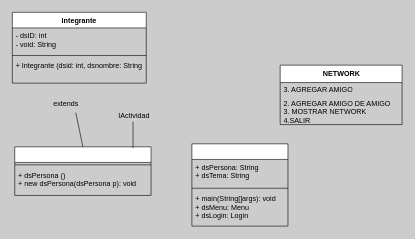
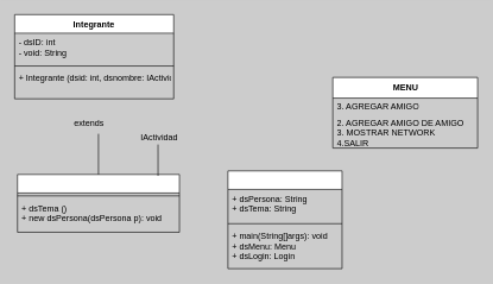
  <mxCell id="0" />
  <mxCell id="1" parent="0" />
  <mxCell id="2" value="Integrante" style="swimlane;fontStyle=1;align=center;verticalAlign=top;childLayout=stackLayout;horizontal=1;startSize=26;horizontalStack=0;resizeParent=1;resizeParentMax=0;resizeLast=0;collapsible=1;marginBottom=0;" parent="1" vertex="1"><mxGeometry x="20" y="20" width="223" height="118" as="geometry" /></mxCell>
  <mxCell id="3" value="- dsID: int&#10;- void: String" style="text;strokeColor=none;fillColor=none;align=left;verticalAlign=top;spacingLeft=4;spacingRight=4;overflow=hidden;rotatable=0;points=[[0,0.5],[1,0.5]];portConstraint=eastwest;fontColor=#000000;" parent="2" vertex="1"><mxGeometry y="26" width="223" height="42" as="geometry" /></mxCell>
  <mxCell id="4" value="" style="line;strokeWidth=1;fillColor=none;align=left;verticalAlign=middle;spacingTop=-1;spacingLeft=3;spacingRight=3;rotatable=0;labelPosition=right;points=[];portConstraint=eastwest;" parent="2" vertex="1"><mxGeometry y="68" width="223" height="8" as="geometry" /></mxCell>
- <mxCell id="5" value="+ Integrante (dsid: int, dsnombre: String  )" style="text;strokeColor=none;fillColor=none;align=left;verticalAlign=top;spacingLeft=4;spacingRight=4;overflow=hidden;rotatable=0;points=[[0,0.5],[1,0.5]];portConstraint=eastwest;fontColor=#000000;" parent="2" vertex="1"><mxGeometry y="76" width="223" height="42" as="geometry" /></mxCell>
+ <mxCell id="5" value="+ Integrante (dsid: int, dsnombre: IActividad  )" style="text;strokeColor=none;fillColor=none;align=left;verticalAlign=top;spacingLeft=4;spacingRight=4;overflow=hidden;rotatable=0;points=[[0,0.5],[1,0.5]];portConstraint=eastwest;fontColor=#000000;" parent="2" vertex="1"><mxGeometry y="76" width="223" height="42" as="geometry" /></mxCell>
  <mxCell id="6" value="Persona" style="swimlane;fontStyle=1;align=center;verticalAlign=top;childLayout=stackLayout;horizontal=1;startSize=26;horizontalStack=0;resizeParent=1;resizeParentMax=0;resizeLast=0;collapsible=1;marginBottom=0;fontColor=#FFFFFF;" parent="1" vertex="1"><mxGeometry x="24" y="244" width="227" height="81" as="geometry" /></mxCell>
  <mxCell id="7" value="" style="line;strokeWidth=1;fillColor=none;align=left;verticalAlign=middle;spacingTop=-1;spacingLeft=3;spacingRight=3;rotatable=0;labelPosition=right;points=[];portConstraint=eastwest;fontColor=#000000;" parent="6" vertex="1"><mxGeometry y="26" width="227" height="8" as="geometry" /></mxCell>
- <mxCell id="8" value="+ dsPersona ()&#10;+ new dsPersona(dsPersona p): void" style="text;strokeColor=none;fillColor=none;align=left;verticalAlign=top;spacingLeft=4;spacingRight=4;overflow=hidden;rotatable=0;points=[[0,0.5],[1,0.5]];portConstraint=eastwest;fontColor=#000000;" parent="6" vertex="1"><mxGeometry y="34" width="227" height="47" as="geometry" /></mxCell>
+ <mxCell id="8" value="+ dsTema ()&#10;+ new dsPersona(dsPersona p): void" style="text;strokeColor=none;fillColor=none;align=left;verticalAlign=top;spacingLeft=4;spacingRight=4;overflow=hidden;rotatable=0;points=[[0,0.5],[1,0.5]];portConstraint=eastwest;fontColor=#000000;" parent="6" vertex="1"><mxGeometry y="34" width="227" height="47" as="geometry" /></mxCell>
  <mxCell id="9" value="App" style="swimlane;fontStyle=1;align=center;verticalAlign=top;childLayout=stackLayout;horizontal=1;startSize=26;horizontalStack=0;resizeParent=1;resizeParentMax=0;resizeLast=0;collapsible=1;marginBottom=0;fontColor=#FFFFFF;" vertex="1" parent="1"><mxGeometry x="319" y="239" width="160" height="137" as="geometry" /></mxCell>
  <mxCell id="10" value="+ dsPersona: String&#10;+ dsTema: String" style="text;strokeColor=none;fillColor=none;align=left;verticalAlign=top;spacingLeft=4;spacingRight=4;overflow=hidden;rotatable=0;points=[[0,0.5],[1,0.5]];portConstraint=eastwest;fontColor=#000000;" vertex="1" parent="9"><mxGeometry y="26" width="160" height="44" as="geometry" /></mxCell>
  <mxCell id="11" value="" style="line;strokeWidth=1;fillColor=none;align=left;verticalAlign=middle;spacingTop=-1;spacingLeft=3;spacingRight=3;rotatable=0;labelPosition=right;points=[];portConstraint=eastwest;fontColor=#FFFFFF;" vertex="1" parent="9"><mxGeometry y="70" width="160" height="8" as="geometry" /></mxCell>
  <mxCell id="12" value="+ main(String[]args): void &#10;+ dsMenu: Menu&#10;+ dsLogin: Login" style="text;strokeColor=none;fillColor=none;align=left;verticalAlign=top;spacingLeft=4;spacingRight=4;overflow=hidden;rotatable=0;points=[[0,0.5],[1,0.5]];portConstraint=eastwest;fontColor=#000000;" vertex="1" parent="9"><mxGeometry y="78" width="160" height="59" as="geometry" /></mxCell>
- <mxCell id="13" value="NETWORK" style="swimlane;fontStyle=1;align=center;verticalAlign=middle;childLayout=stackLayout;horizontal=1;startSize=29;horizontalStack=0;resizeParent=1;resizeParentMax=0;resizeLast=0;collapsible=0;marginBottom=0;html=1;fontColor=#000000;" vertex="1" parent="1"><mxGeometry x="466" y="108" width="203" height="99" as="geometry" /></mxCell>
+ <mxCell id="13" value="MENU" style="swimlane;fontStyle=1;align=center;verticalAlign=middle;childLayout=stackLayout;horizontal=1;startSize=29;horizontalStack=0;resizeParent=1;resizeParentMax=0;resizeLast=0;collapsible=0;marginBottom=0;html=1;fontColor=#000000;" vertex="1" parent="1"><mxGeometry x="466" y="108" width="203" height="99" as="geometry" /></mxCell>
  <mxCell id="14" value="3. AGREGAR AMIGO" style="text;html=1;strokeColor=none;fillColor=none;align=left;verticalAlign=middle;spacingLeft=4;spacingRight=4;overflow=hidden;rotatable=0;points=[[0,0.5],[1,0.5]];portConstraint=eastwest;fontColor=#000000;" vertex="1" parent="13"><mxGeometry y="29" width="203" height="25" as="geometry" /></mxCell>
  <mxCell id="15" value="2. AGREGAR AMIGO DE AMIGO&lt;br&gt;3. MOSTRAR NETWORK&lt;br&gt;4.SALIR" style="text;html=1;strokeColor=none;fillColor=none;align=left;verticalAlign=middle;spacingLeft=4;spacingRight=4;overflow=hidden;rotatable=0;points=[[0,0.5],[1,0.5]];portConstraint=eastwest;fontColor=#000000;" vertex="1" parent="13"><mxGeometry y="54" width="203" height="45" as="geometry" /></mxCell>
  <mxCell id="16" value="" style="endArrow=none;html=1;fontColor=#000000;exitX=0.5;exitY=0;exitDx=0;exitDy=0;" edge="1" parent="1" source="6" target="17"><mxGeometry width="50" height="50" relative="1" as="geometry"><mxPoint x="164" y="275" as="sourcePoint" /><mxPoint x="138" y="165" as="targetPoint" /></mxGeometry></mxCell>
- <mxCell id="17" value="extends" style="text;strokeColor=none;fillColor=none;align=left;verticalAlign=middle;spacingLeft=4;spacingRight=4;overflow=hidden;points=[[0,0.5],[1,0.5]];portConstraint=eastwest;rotatable=0;fontColor=#000000;" vertex="1" parent="1"><mxGeometry x="82.5" y="157" width="80" height="30" as="geometry" /></mxCell>
+ <mxCell id="17" value="extends" style="text;strokeColor=none;fillColor=none;align=left;verticalAlign=middle;spacingLeft=4;spacingRight=4;overflow=hidden;points=[[0,0.5],[1,0.5]];portConstraint=eastwest;rotatable=0;fontColor=#000000;" vertex="1" parent="1"><mxGeometry x="97.5" y="157" width="80" height="30" as="geometry" /></mxCell>
  <mxCell id="18" value="" style="endArrow=none;html=1;fontColor=#000000;exitX=0.868;exitY=0.025;exitDx=0;exitDy=0;exitPerimeter=0;" edge="1" parent="1" source="6"><mxGeometry width="50" height="50" relative="1" as="geometry"><mxPoint x="164" y="275" as="sourcePoint" /><mxPoint x="221" y="202" as="targetPoint" /></mxGeometry></mxCell>
  <mxCell id="19" value="IActividad" style="text;strokeColor=none;fillColor=none;align=left;verticalAlign=middle;spacingLeft=4;spacingRight=4;overflow=hidden;points=[[0,0.5],[1,0.5]];portConstraint=eastwest;rotatable=0;fontColor=#000000;" vertex="1" parent="1"><mxGeometry x="191" y="177" width="80" height="30" as="geometry" /></mxCell>
